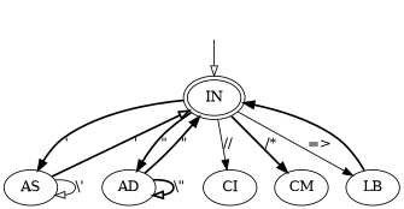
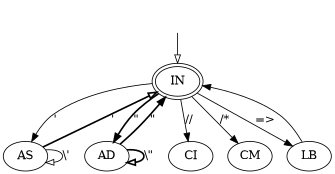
  digraph {
    edge [arrowhead=normal style=bold]
    _nil0 [style=invis]
    IN [peripheries=2]
    AS
    AD
    CI
    CM
    LB
    _nil0 -> IN [arrowhead=onormal style=solid]
-   IN -> AS [label="'"]
+   IN -> AS [label="'" style=solid]
    IN -> AD [label="\""]
    IN -> CI [label="//" style=solid]
-   IN -> CM [label="/*"]
+   IN -> CM [label="/*" style=solid]
    IN -> LB [label="=>" style=solid]
    AS -> IN [arrowhead=onormal label="'"]
    AS -> AS [arrowhead=onormal label="\\'" style=solid]
    AD -> IN [label="\""]
    AD -> AD [arrowhead=onormal label="\\\""]
-   LB -> IN
+   LB -> IN [style=solid]
  }
